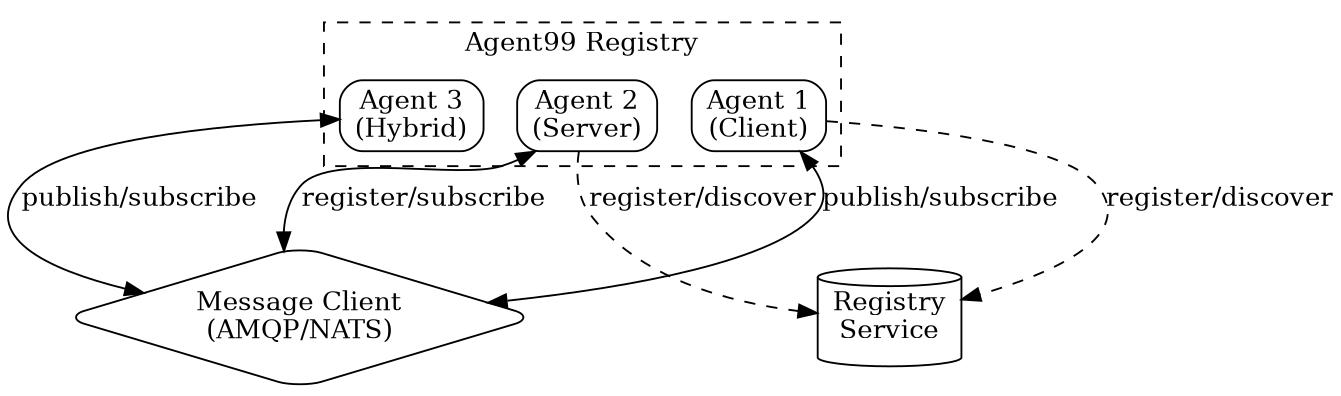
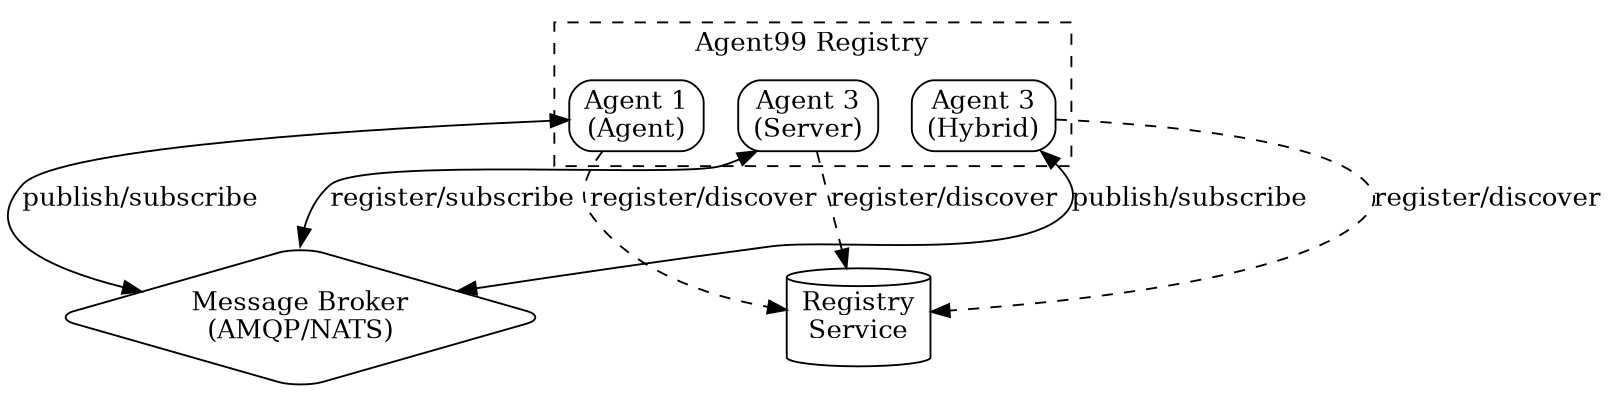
  digraph {
    rankdir=TB
    node [shape=box style=rounded]
-   n1 [label="Agent 1\n(Client)"]
-   n2 [label="Agent 2\n(Server)"]
+   n1 [label="Agent 1\n(Agent)"]
+   n2 [label="Agent 3\n(Server)"]
    n3 [label="Agent 3\n(Hybrid)"]
    n4 [label="Registry\nService" shape=cylinder]
-   n5 [label="Message Client\n(AMQP/NATS)" shape=diamond]
+   n5 [label="Message Broker\n(AMQP/NATS)" shape=diamond]
    subgraph cluster_1 {
      label="Agent99 Registry"
      style=dashed
      n1
      n2
      n3
    }
    n1 -> n4 [label="register/discover" style=dashed]
    n1 -> n5 [dir=both label="publish/subscribe"]
    n2 -> n4 [label="register/discover" style=dashed]
    n2 -> n5 [dir=both label="register/subscribe"]
+   n3 -> n4 [label="register/discover" style=dashed]
    n3 -> n5 [dir=both label="publish/subscribe"]
  }
